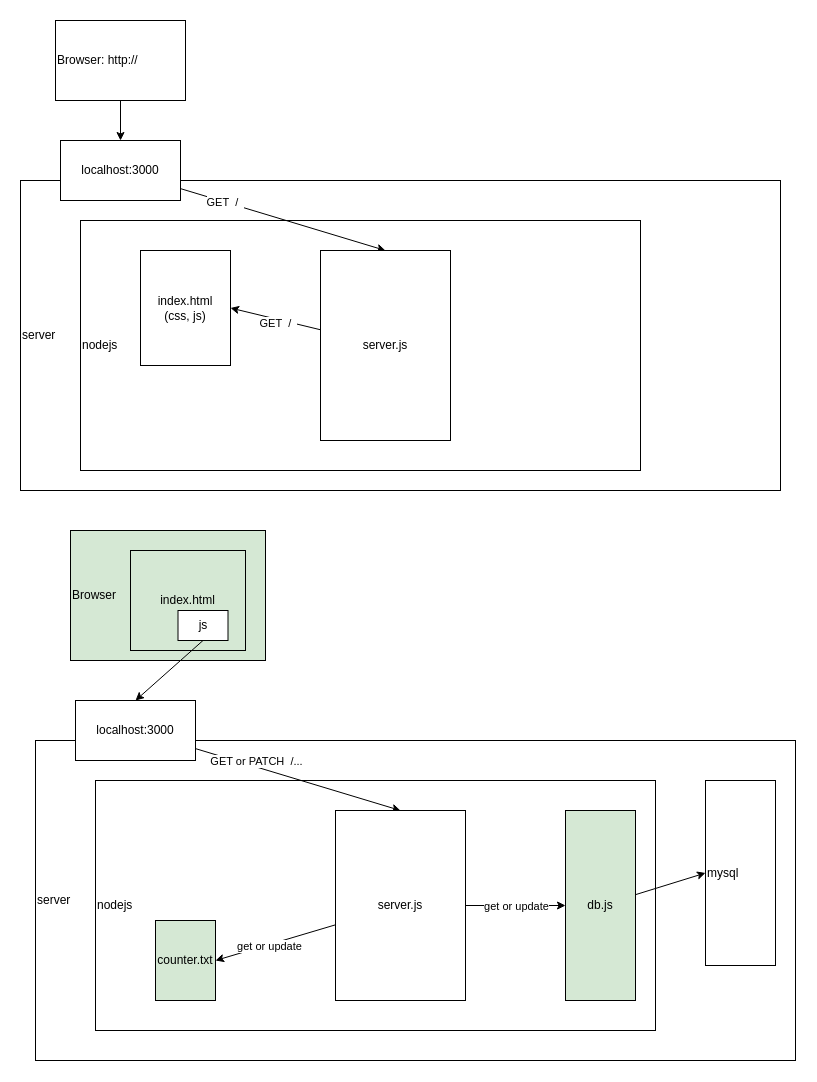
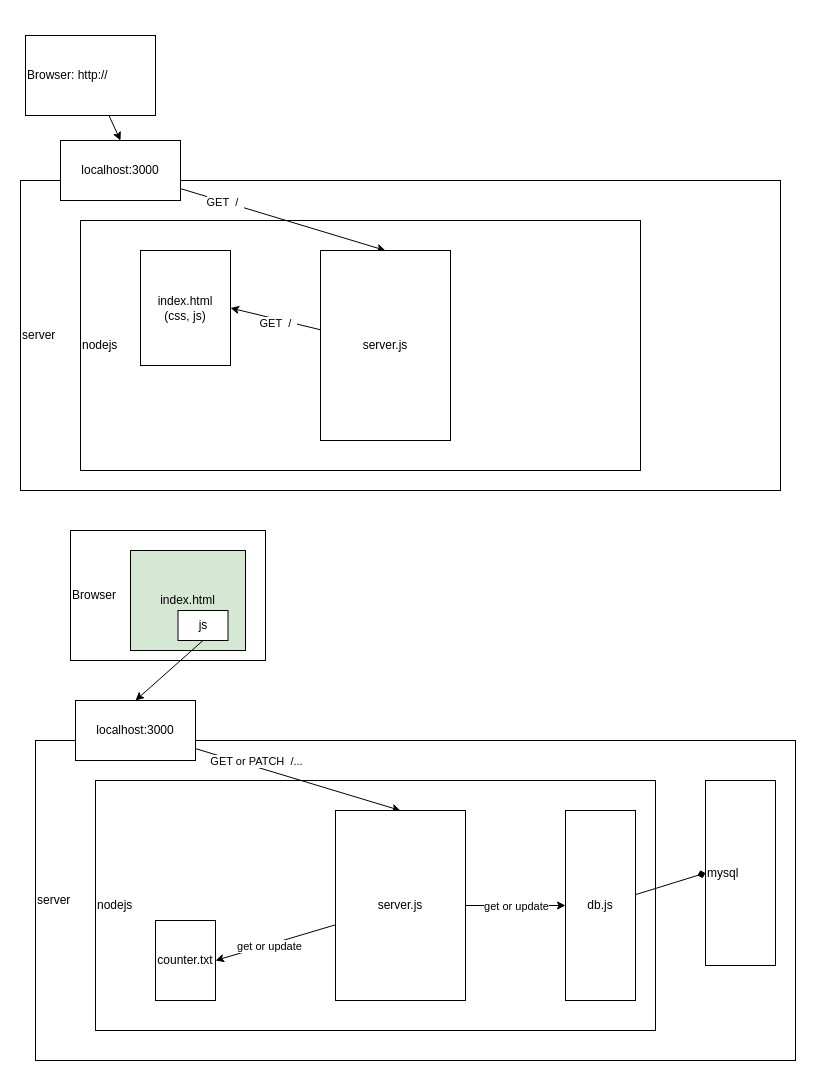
  <mxCell id="0" />
  <mxCell id="1" parent="0" />
- <mxCell id="2" value="Browser" style="rounded=0;whiteSpace=wrap;html=1;align=left;fillColor=#d5e8d4;" vertex="1" parent="1"><mxGeometry x="70" y="530" width="195" height="130" as="geometry" /></mxCell>
+ <mxCell id="2" value="Browser" style="rounded=0;whiteSpace=wrap;html=1;align=left;" vertex="1" parent="1"><mxGeometry x="70" y="530" width="195" height="130" as="geometry" /></mxCell>
  <mxCell id="3" value="server" style="rounded=0;whiteSpace=wrap;html=1;align=left;" vertex="1" parent="1"><mxGeometry x="35" y="740" width="760" height="320" as="geometry" /></mxCell>
  <mxCell id="4" value="nodejs" style="rounded=0;whiteSpace=wrap;html=1;align=left;" vertex="1" parent="1"><mxGeometry x="95" y="780" width="560" height="250" as="geometry" /></mxCell>
  <mxCell id="5" value="mysql" style="rounded=0;whiteSpace=wrap;html=1;align=left;" vertex="1" parent="1"><mxGeometry x="705" y="780" width="70" height="185" as="geometry" /></mxCell>
  <mxCell id="6" style="edgeStyle=none;html=1;entryX=0.5;entryY=0;entryDx=0;entryDy=0;" edge="1" parent="1" source="8" target="13"><mxGeometry relative="1" as="geometry" /></mxCell>
  <mxCell id="7" value="GET or PATCH&amp;nbsp; /..." style="edgeLabel;html=1;align=center;verticalAlign=middle;resizable=0;points=[];" vertex="1" connectable="0" parent="6"><mxGeometry x="-0.572" relative="1" as="geometry"><mxPoint x="16" y="-1" as="offset" /></mxGeometry></mxCell>
  <mxCell id="8" value="localhost:3000" style="rounded=0;whiteSpace=wrap;html=1;" vertex="1" parent="1"><mxGeometry x="75" y="700" width="120" height="60" as="geometry" /></mxCell>
  <mxCell id="9" style="edgeStyle=none;html=1;entryX=1;entryY=0.5;entryDx=0;entryDy=0;" edge="1" parent="1" source="13" target="16"><mxGeometry relative="1" as="geometry" /></mxCell>
  <mxCell id="10" value="get or update" style="edgeLabel;html=1;align=center;verticalAlign=middle;resizable=0;points=[];" vertex="1" connectable="0" parent="9"><mxGeometry x="0.345" y="3" relative="1" as="geometry"><mxPoint x="13" y="-6" as="offset" /></mxGeometry></mxCell>
  <mxCell id="11" value="" style="edgeStyle=none;html=1;" edge="1" parent="1" source="13" target="15"><mxGeometry relative="1" as="geometry" /></mxCell>
  <mxCell id="12" value="get or update" style="edgeLabel;html=1;align=center;verticalAlign=middle;resizable=0;points=[];" vertex="1" connectable="0" parent="11"><mxGeometry x="-0.26" y="-2" relative="1" as="geometry"><mxPoint x="13" y="-2" as="offset" /></mxGeometry></mxCell>
  <mxCell id="13" value="server.js" style="rounded=0;whiteSpace=wrap;html=1;" vertex="1" parent="1"><mxGeometry x="335" y="810" width="130" height="190" as="geometry" /></mxCell>
- <mxCell id="14" style="edgeStyle=none;html=1;entryX=0;entryY=0.5;entryDx=0;entryDy=0;" edge="1" parent="1" source="15" target="5"><mxGeometry relative="1" as="geometry" /></mxCell>
- <mxCell id="15" value="db.js" style="rounded=0;whiteSpace=wrap;html=1;fillColor=#d5e8d4;" vertex="1" parent="1"><mxGeometry x="565" y="810" width="70" height="190" as="geometry" /></mxCell>
- <mxCell id="16" value="counter.txt" style="rounded=0;whiteSpace=wrap;html=1;fillColor=#d5e8d4;" vertex="1" parent="1"><mxGeometry x="155" y="920" width="60" height="80" as="geometry" /></mxCell>
+ <mxCell id="14" style="edgeStyle=none;html=1;entryX=0;entryY=0.5;entryDx=0;entryDy=0;endArrow=diamond;" edge="1" parent="1" source="15" target="5"><mxGeometry relative="1" as="geometry" /></mxCell>
+ <mxCell id="15" value="db.js" style="rounded=0;whiteSpace=wrap;html=1;" vertex="1" parent="1"><mxGeometry x="565" y="810" width="70" height="190" as="geometry" /></mxCell>
+ <mxCell id="16" value="counter.txt" style="rounded=0;whiteSpace=wrap;html=1;" vertex="1" parent="1"><mxGeometry x="155" y="920" width="60" height="80" as="geometry" /></mxCell>
  <mxCell id="17" style="edgeStyle=none;html=1;entryX=0.5;entryY=0;entryDx=0;entryDy=0;" edge="1" parent="1" source="18" target="23"><mxGeometry relative="1" as="geometry" /></mxCell>
- <mxCell id="18" value="Browser: http://" style="rounded=0;whiteSpace=wrap;html=1;align=left;" vertex="1" parent="1"><mxGeometry x="55" y="20" width="130" height="80" as="geometry" /></mxCell>
+ <mxCell id="18" value="Browser: http://" style="rounded=0;whiteSpace=wrap;html=1;align=left;" vertex="1" parent="1"><mxGeometry x="25" y="35" width="130" height="80" as="geometry" /></mxCell>
  <mxCell id="19" value="server" style="rounded=0;whiteSpace=wrap;html=1;align=left;" vertex="1" parent="1"><mxGeometry x="20" y="180" width="760" height="310" as="geometry" /></mxCell>
  <mxCell id="20" value="nodejs" style="rounded=0;whiteSpace=wrap;html=1;align=left;" vertex="1" parent="1"><mxGeometry x="80" y="220" width="560" height="250" as="geometry" /></mxCell>
  <mxCell id="21" style="edgeStyle=none;html=1;entryX=0.5;entryY=0;entryDx=0;entryDy=0;" edge="1" parent="1" source="23" target="27"><mxGeometry relative="1" as="geometry" /></mxCell>
  <mxCell id="22" value="GET&amp;nbsp; /&amp;nbsp;&amp;nbsp;" style="edgeLabel;html=1;align=center;verticalAlign=middle;resizable=0;points=[];" vertex="1" connectable="0" parent="21"><mxGeometry x="-0.572" relative="1" as="geometry"><mxPoint as="offset" /></mxGeometry></mxCell>
  <mxCell id="23" value="localhost:3000" style="rounded=0;whiteSpace=wrap;html=1;" vertex="1" parent="1"><mxGeometry x="60" y="140" width="120" height="60" as="geometry" /></mxCell>
  <mxCell id="24" value="index.html&lt;br&gt;(css, js)" style="rounded=0;whiteSpace=wrap;html=1;" vertex="1" parent="1"><mxGeometry x="140" y="250" width="90" height="115" as="geometry" /></mxCell>
  <mxCell id="25" style="edgeStyle=none;html=1;entryX=1;entryY=0.5;entryDx=0;entryDy=0;" edge="1" parent="1" source="27" target="24"><mxGeometry relative="1" as="geometry" /></mxCell>
  <mxCell id="26" value="GET&amp;nbsp; /&amp;nbsp;&amp;nbsp;" style="edgeLabel;html=1;align=center;verticalAlign=middle;resizable=0;points=[];" vertex="1" connectable="0" parent="25"><mxGeometry x="0.279" y="1" relative="1" as="geometry"><mxPoint x="15" y="6" as="offset" /></mxGeometry></mxCell>
  <mxCell id="27" value="server.js" style="rounded=0;whiteSpace=wrap;html=1;" vertex="1" parent="1"><mxGeometry x="320" y="250" width="130" height="190" as="geometry" /></mxCell>
  <mxCell id="28" value="index.html" style="rounded=0;whiteSpace=wrap;html=1;fillColor=#d5e8d4;" vertex="1" parent="1"><mxGeometry x="130" y="550" width="115" height="100" as="geometry" /></mxCell>
  <mxCell id="29" value="js" style="rounded=0;whiteSpace=wrap;html=1;" vertex="1" parent="1"><mxGeometry x="177.5" y="610" width="50" height="30" as="geometry" /></mxCell>
  <mxCell id="30" style="edgeStyle=none;html=1;entryX=0.5;entryY=0;entryDx=0;entryDy=0;exitX=0.5;exitY=1;exitDx=0;exitDy=0;" edge="1" parent="1" source="29" target="8"><mxGeometry relative="1" as="geometry" /></mxCell>
